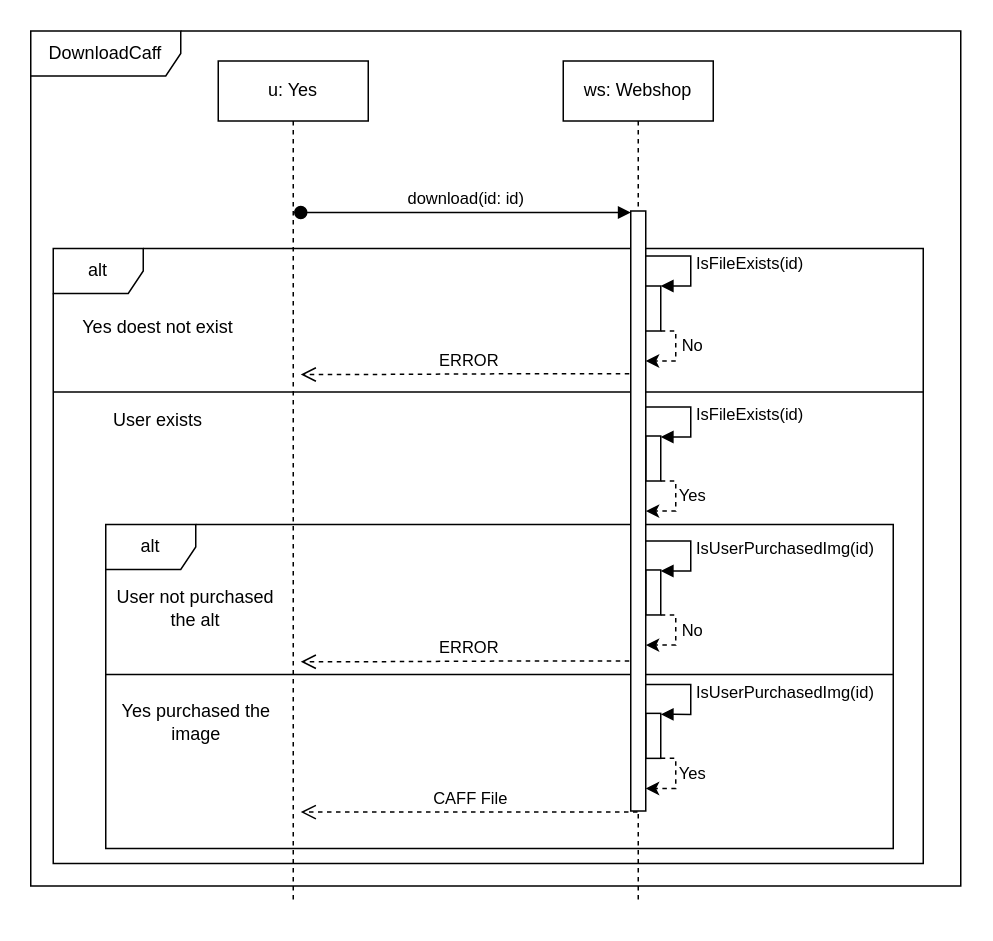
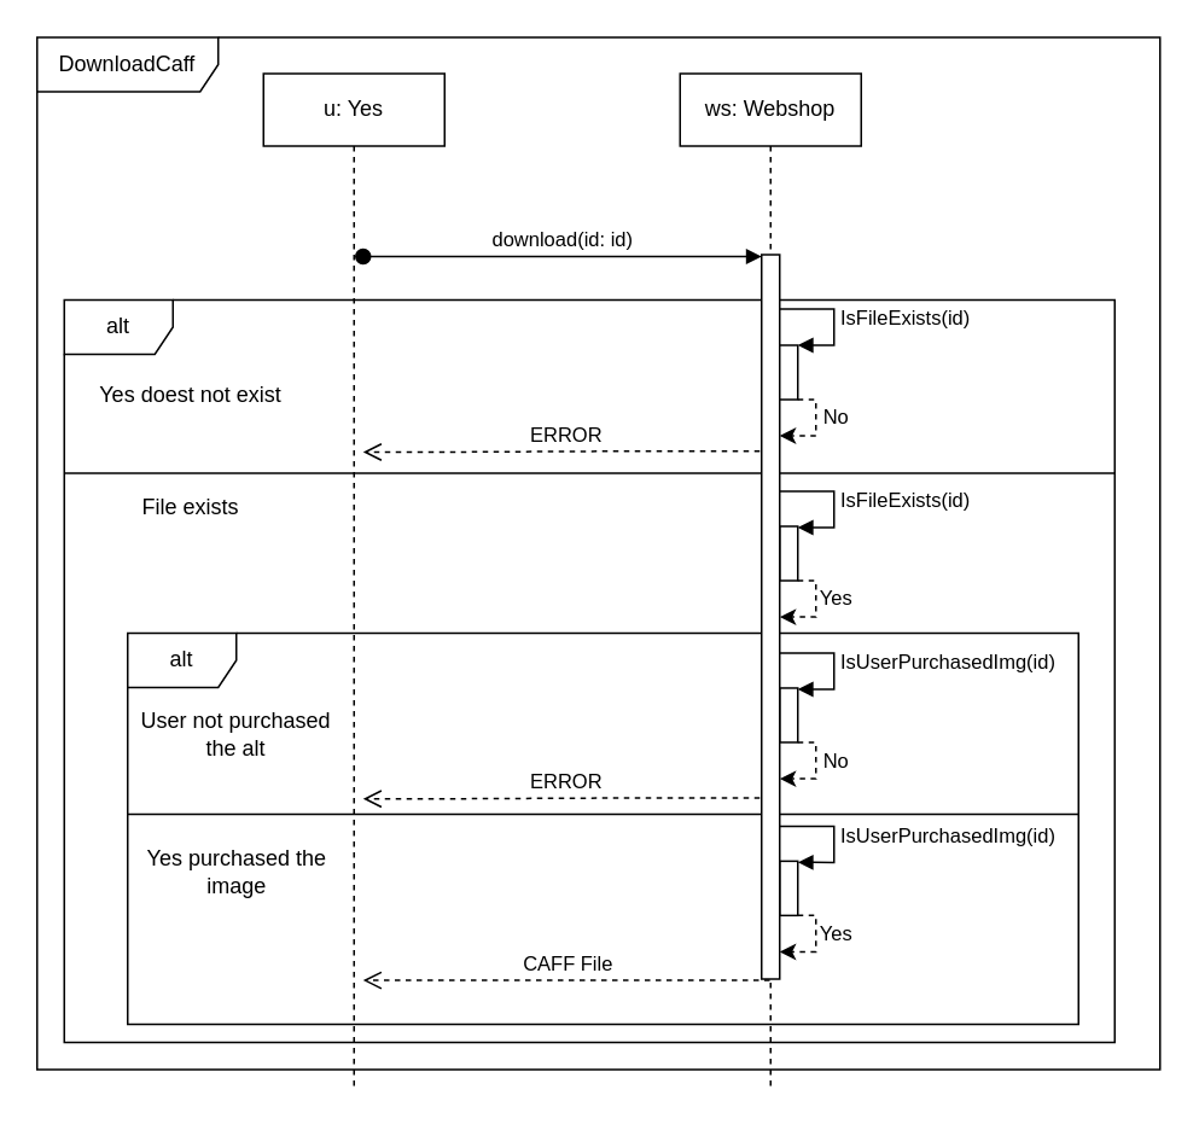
  <mxCell id="0" />
  <mxCell id="1" parent="0" />
  <mxCell id="2" value="DownloadCaff" style="shape=umlFrame;whiteSpace=wrap;html=1;width=100;height=30;" parent="1" vertex="1"><mxGeometry x="20" y="20" width="620" height="570" as="geometry" /></mxCell>
  <mxCell id="3" value="" style="group" parent="1" vertex="1" connectable="0"><mxGeometry x="35" y="165" width="580" height="440" as="geometry" /></mxCell>
  <mxCell id="4" value="alt" style="shape=umlFrame;whiteSpace=wrap;html=1;" parent="3" vertex="1"><mxGeometry width="580" height="410" as="geometry" /></mxCell>
  <mxCell id="5" value="alt" style="shape=umlFrame;whiteSpace=wrap;html=1;" parent="3" vertex="1"><mxGeometry x="35" y="184" width="525" height="216" as="geometry" /></mxCell>
  <mxCell id="6" value="" style="line;strokeWidth=1;fillColor=none;align=left;verticalAlign=middle;spacingTop=-1;spacingLeft=3;spacingRight=3;rotatable=0;labelPosition=right;points=[];portConstraint=eastwest;" parent="3" vertex="1"><mxGeometry y="89" width="580" height="13.2" as="geometry" /></mxCell>
  <mxCell id="7" value="ERROR" style="html=1;verticalAlign=bottom;endArrow=open;dashed=1;endSize=8;" parent="3" edge="1"><mxGeometry relative="1" as="geometry"><mxPoint x="390" y="83.5" as="sourcePoint" /><mxPoint x="165" y="84" as="targetPoint" /><Array as="points"><mxPoint x="310" y="83.5" /><mxPoint x="205" y="84" /></Array></mxGeometry></mxCell>
  <mxCell id="8" value="&lt;div&gt;Yes doest not exist&lt;/div&gt;" style="text;html=1;strokeColor=none;fillColor=none;align=center;verticalAlign=middle;whiteSpace=wrap;rounded=0;" parent="3" vertex="1"><mxGeometry y="36" width="140" height="33" as="geometry" /></mxCell>
- <mxCell id="9" value="User exists" style="text;html=1;strokeColor=none;fillColor=none;align=center;verticalAlign=middle;whiteSpace=wrap;rounded=0;" parent="3" vertex="1"><mxGeometry y="98.2" width="140" height="33" as="geometry" /></mxCell>
+ <mxCell id="9" value="File exists" style="text;html=1;strokeColor=none;fillColor=none;align=center;verticalAlign=middle;whiteSpace=wrap;rounded=0;" parent="3" vertex="1"><mxGeometry y="98.2" width="140" height="33" as="geometry" /></mxCell>
  <mxCell id="10" value="" style="line;strokeWidth=1;fillColor=none;align=left;verticalAlign=middle;spacingTop=-1;spacingLeft=3;spacingRight=3;rotatable=0;labelPosition=right;points=[];portConstraint=eastwest;" parent="3" vertex="1"><mxGeometry x="35" y="277.4" width="525" height="13.2" as="geometry" /></mxCell>
  <mxCell id="11" value="" style="html=1;points=[];perimeter=orthogonalPerimeter;" parent="3" vertex="1"><mxGeometry x="395" y="125" width="10" height="30" as="geometry" /></mxCell>
  <mxCell id="12" value="IsFileExists(id)" style="edgeStyle=orthogonalEdgeStyle;html=1;align=left;spacingLeft=2;endArrow=block;rounded=0;entryX=1;entryY=0;" parent="3" edge="1"><mxGeometry relative="1" as="geometry"><mxPoint x="395" y="105.689" as="sourcePoint" /><Array as="points"><mxPoint x="425" y="105.66" /><mxPoint x="425" y="125.66" /></Array><mxPoint x="405" y="125.66" as="targetPoint" /></mxGeometry></mxCell>
  <mxCell id="13" value="User not purchased the alt" style="text;html=1;strokeColor=none;fillColor=none;align=center;verticalAlign=middle;whiteSpace=wrap;rounded=0;" parent="3" vertex="1"><mxGeometry x="40" y="219.4" width="110" height="40.6" as="geometry" /></mxCell>
  <mxCell id="14" value="Yes purchased the image" style="text;html=1;strokeColor=none;fillColor=none;align=center;verticalAlign=middle;whiteSpace=wrap;rounded=0;" parent="3" vertex="1"><mxGeometry x="41" y="301" width="109" height="30" as="geometry" /></mxCell>
  <mxCell id="15" value="CAFF File" style="html=1;verticalAlign=bottom;endArrow=open;dashed=1;endSize=8;" parent="3" edge="1"><mxGeometry relative="1" as="geometry"><mxPoint x="389.5" y="375.71" as="sourcePoint" /><mxPoint x="165" y="375.71" as="targetPoint" /><Array as="points"><mxPoint x="280" y="375.71" /></Array></mxGeometry></mxCell>
  <mxCell id="16" value="" style="endArrow=classic;html=1;entryX=1;entryY=0.278;entryDx=0;entryDy=0;entryPerimeter=0;edgeStyle=elbowEdgeStyle;rounded=0;dashed=1;" parent="3" edge="1"><mxGeometry width="50" height="50" relative="1" as="geometry"><mxPoint x="405" y="155" as="sourcePoint" /><mxPoint x="395" y="175.08" as="targetPoint" /><Array as="points"><mxPoint x="415" y="155" /><mxPoint x="425" y="165" /></Array></mxGeometry></mxCell>
  <mxCell id="17" value="Yes" style="edgeLabel;html=1;align=center;verticalAlign=middle;resizable=0;points=[];" parent="16" vertex="1" connectable="0"><mxGeometry x="-0.601" y="-4" relative="1" as="geometry"><mxPoint x="14" y="9.71" as="offset" /></mxGeometry></mxCell>
  <mxCell id="18" value="" style="html=1;points=[];perimeter=orthogonalPerimeter;" parent="3" vertex="1"><mxGeometry x="395" y="214.31" width="10" height="30" as="geometry" /></mxCell>
  <mxCell id="19" value="&lt;div&gt;IsUserPurchasedImg(id)&lt;/div&gt;" style="edgeStyle=orthogonalEdgeStyle;html=1;align=left;spacingLeft=2;endArrow=block;rounded=0;entryX=1;entryY=0;" parent="3" edge="1"><mxGeometry relative="1" as="geometry"><mxPoint x="395" y="194.999" as="sourcePoint" /><Array as="points"><mxPoint x="425" y="194.97" /><mxPoint x="425" y="214.97" /></Array><mxPoint x="405" y="214.97" as="targetPoint" /></mxGeometry></mxCell>
  <mxCell id="20" value="" style="endArrow=classic;html=1;entryX=1;entryY=0.278;entryDx=0;entryDy=0;entryPerimeter=0;edgeStyle=elbowEdgeStyle;rounded=0;dashed=1;" parent="3" edge="1"><mxGeometry width="50" height="50" relative="1" as="geometry"><mxPoint x="405" y="244.31" as="sourcePoint" /><mxPoint x="395" y="264.39" as="targetPoint" /><Array as="points"><mxPoint x="415" y="244.31" /><mxPoint x="425" y="254.31" /></Array></mxGeometry></mxCell>
  <mxCell id="21" value="No" style="edgeLabel;html=1;align=center;verticalAlign=middle;resizable=0;points=[];" parent="20" vertex="1" connectable="0"><mxGeometry x="-0.601" y="-4" relative="1" as="geometry"><mxPoint x="14" y="9.71" as="offset" /></mxGeometry></mxCell>
  <mxCell id="22" value="" style="html=1;points=[];perimeter=orthogonalPerimeter;" parent="3" vertex="1"><mxGeometry x="395" y="309.91" width="10" height="30" as="geometry" /></mxCell>
  <mxCell id="23" value="IsUserPurchasedImg(id)" style="edgeStyle=orthogonalEdgeStyle;html=1;align=left;spacingLeft=2;endArrow=block;rounded=0;entryX=1;entryY=0;" parent="3" edge="1"><mxGeometry relative="1" as="geometry"><mxPoint x="395" y="290.599" as="sourcePoint" /><Array as="points"><mxPoint x="425" y="290.57" /><mxPoint x="425" y="310.57" /></Array><mxPoint x="405" y="310.57" as="targetPoint" /></mxGeometry></mxCell>
  <mxCell id="24" value="" style="endArrow=classic;html=1;entryX=1;entryY=0.278;entryDx=0;entryDy=0;entryPerimeter=0;edgeStyle=elbowEdgeStyle;rounded=0;dashed=1;" parent="3" edge="1"><mxGeometry width="50" height="50" relative="1" as="geometry"><mxPoint x="405" y="339.91" as="sourcePoint" /><mxPoint x="395" y="359.99" as="targetPoint" /><Array as="points"><mxPoint x="415" y="339.91" /><mxPoint x="425" y="349.91" /></Array></mxGeometry></mxCell>
  <mxCell id="25" value="Yes" style="edgeLabel;html=1;align=center;verticalAlign=middle;resizable=0;points=[];" parent="24" vertex="1" connectable="0"><mxGeometry x="-0.601" y="-4" relative="1" as="geometry"><mxPoint x="14" y="9.71" as="offset" /></mxGeometry></mxCell>
  <mxCell id="26" value="ERROR" style="html=1;verticalAlign=bottom;endArrow=open;dashed=1;endSize=8;" parent="3" edge="1"><mxGeometry relative="1" as="geometry"><mxPoint x="390" y="275" as="sourcePoint" /><mxPoint x="165" y="275.5" as="targetPoint" /><Array as="points"><mxPoint x="310" y="275" /><mxPoint x="205" y="275.5" /></Array></mxGeometry></mxCell>
  <mxCell id="27" value="u: Yes" style="shape=umlLifeline;perimeter=lifelinePerimeter;whiteSpace=wrap;html=1;container=1;collapsible=0;recursiveResize=0;outlineConnect=0;" parent="1" vertex="1"><mxGeometry x="145" y="40" width="100" height="560" as="geometry" /></mxCell>
  <mxCell id="28" value="ws: Webshop" style="shape=umlLifeline;perimeter=lifelinePerimeter;whiteSpace=wrap;html=1;container=1;collapsible=0;recursiveResize=0;outlineConnect=0;" parent="1" vertex="1"><mxGeometry x="375" y="40" width="100" height="560" as="geometry" /></mxCell>
  <mxCell id="29" value="" style="html=1;points=[];perimeter=orthogonalPerimeter;" parent="28" vertex="1"><mxGeometry x="45" y="100" width="10" height="400" as="geometry" /></mxCell>
  <mxCell id="30" value="" style="html=1;points=[];perimeter=orthogonalPerimeter;" parent="28" vertex="1"><mxGeometry x="55" y="150" width="10" height="30" as="geometry" /></mxCell>
  <mxCell id="31" value="IsFileExists(id)" style="edgeStyle=orthogonalEdgeStyle;html=1;align=left;spacingLeft=2;endArrow=block;rounded=0;entryX=1;entryY=0;" parent="28" source="29" target="30" edge="1"><mxGeometry relative="1" as="geometry"><mxPoint x="60" y="130" as="sourcePoint" /><Array as="points"><mxPoint x="85" y="130" /><mxPoint x="85" y="150" /></Array></mxGeometry></mxCell>
  <mxCell id="32" value="" style="endArrow=classic;html=1;edgeStyle=elbowEdgeStyle;rounded=0;dashed=1;" parent="28" source="30" edge="1"><mxGeometry width="50" height="50" relative="1" as="geometry"><mxPoint x="15" y="270" as="sourcePoint" /><mxPoint x="55" y="200" as="targetPoint" /><Array as="points"><mxPoint x="75" y="180" /><mxPoint x="85" y="190" /></Array></mxGeometry></mxCell>
  <mxCell id="33" value="No" style="edgeLabel;html=1;align=center;verticalAlign=middle;resizable=0;points=[];" parent="32" vertex="1" connectable="0"><mxGeometry x="-0.601" y="-4" relative="1" as="geometry"><mxPoint x="14" y="9.71" as="offset" /></mxGeometry></mxCell>
  <mxCell id="34" value="download(id: id)" style="html=1;verticalAlign=bottom;startArrow=oval;endArrow=block;startSize=8;" parent="1" edge="1"><mxGeometry relative="1" as="geometry"><mxPoint x="200" y="141" as="sourcePoint" /><Array as="points"><mxPoint x="275" y="141" /></Array><mxPoint x="420" y="141" as="targetPoint" /></mxGeometry></mxCell>
